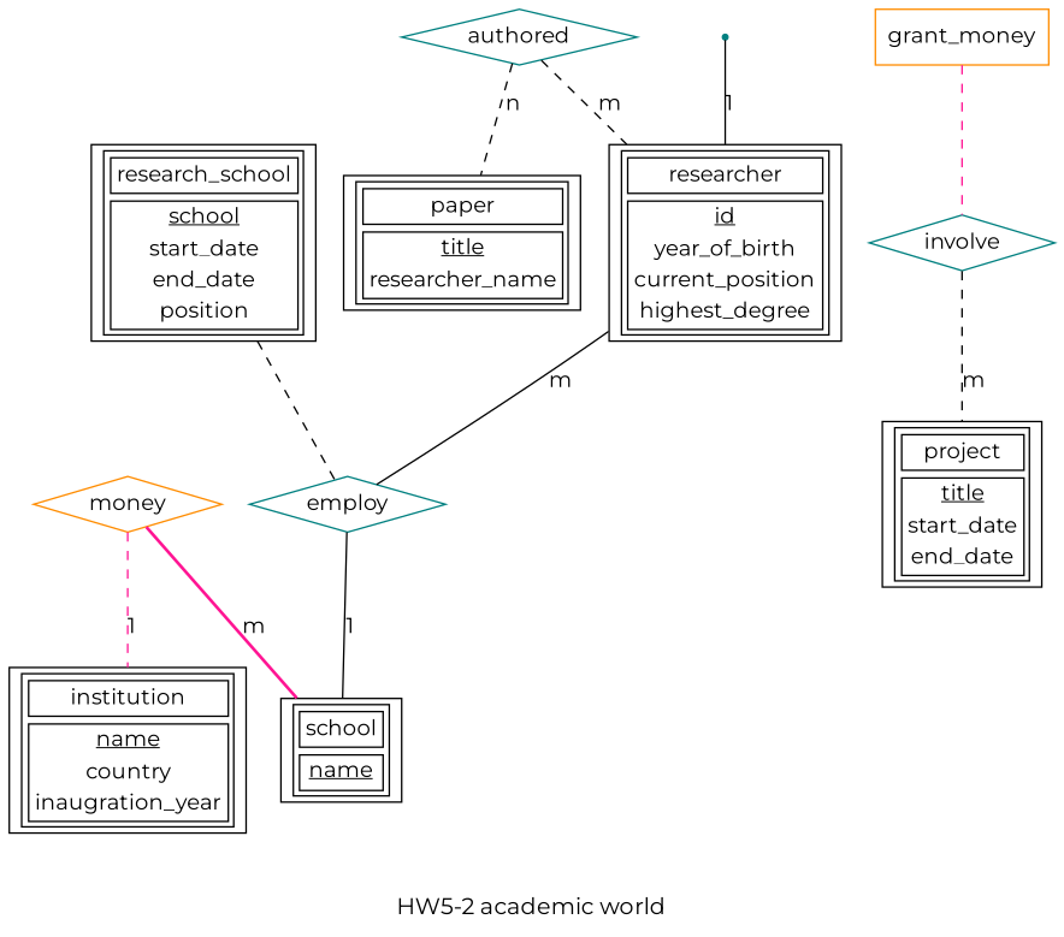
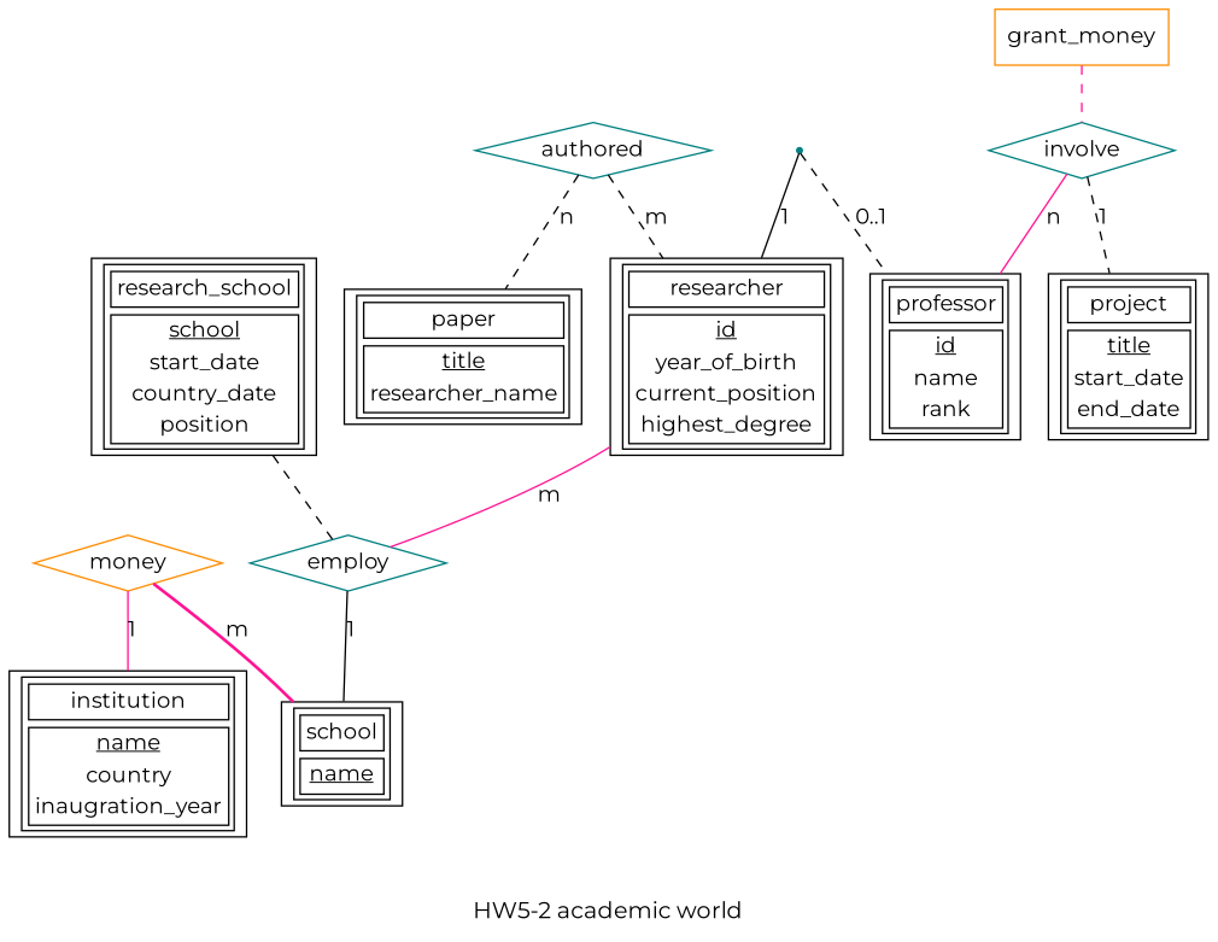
  graph {
    fontname=Montserrat
    fontsize=15
    label="\n\nHW5-2 academic world"
    node [fontname=Montserrat shape=record]
    edge [color=black fontname=Montserrat style=dashed]
    n1 [label=<<table border="1" cellborder="0" cellspacing="1"><tr align="center"><td><table border="1" cellborder="0" cellspacing="1"><tr align="center"><td>researcher</td></tr></table></td></tr><tr align="center"><td><table border="1" cellborder="0" cellspacing="1"><tr align="left"><td><u>id</u></td></tr><tr align="left"><td>year_of_birth</td></tr><tr align="left"><td>current_position</td></tr><tr align="left"><td>highest_degree</td></tr></table></td></tr></table>>]
    n2 [color=teal label=employ shape=diamond]
    n3 [label=<<table border="1" cellborder="0" cellspacing="1"><tr align="center"><td><table border="1" cellborder="0" cellspacing="1"><tr align="center"><td>school</td></tr></table></td></tr><tr align="center"><td><table border="1" cellborder="0" cellspacing="1"><tr align="left"><td><u>name</u></td></tr></table></td></tr></table>>]
+   n4 [label=<<table border="1" cellborder="0" cellspacing="1"><tr align="center"><td><table border="1" cellborder="0" cellspacing="1"><tr align="center"><td>professor</td></tr></table></td></tr><tr align="center"><td><table border="1" cellborder="0" cellspacing="1"><tr align="left"><td><u>id</u></td></tr><tr align="left"><td>name</td></tr><tr align="left"><td>rank</td></tr></table></td></tr></table>>]
    n5 [label=<<table border="1" cellborder="0" cellspacing="1"><tr align="center"><td><table border="1" cellborder="0" cellspacing="1"><tr align="center"><td>institution</td></tr></table></td></tr><tr align="center"><td><table border="1" cellborder="0" cellspacing="1"><tr align="left"><td><u>name</u></td></tr><tr align="left"><td>country</td></tr><tr align="left"><td>inaugration_year</td></tr></table></td></tr></table>>]
    n6 [label=<<table border="1" cellborder="0" cellspacing="1"><tr align="center"><td><table border="1" cellborder="0" cellspacing="1"><tr align="center"><td>paper</td></tr></table></td></tr><tr align="center"><td><table border="1" cellborder="0" cellspacing="1"><tr align="left"><td><u>title</u></td></tr><tr align="left"><td>researcher_name</td></tr></table></td></tr></table>>]
    n7 [label=<<table border="1" cellborder="0" cellspacing="1"><tr align="center"><td><table border="1" cellborder="0" cellspacing="1"><tr align="center"><td>project</td></tr></table></td></tr><tr align="center"><td><table border="1" cellborder="0" cellspacing="1"><tr align="left"><td><u>title</u></td></tr><tr align="left"><td>start_date</td></tr><tr align="left"><td>end_date</td></tr></table></td></tr></table>>]
    n8 [color=teal label=involve shape=diamond]
    n9 [color=teal label=authored shape=diamond]
    n10 [color=darkorange label=money shape=diamond]
    n11 [color=teal label=researcher_type_is shape=point]
    n12 [color=darkorange label=grant_money shape=box]
-   n13 [label=<<table border="1" cellborder="0" cellspacing="1"><tr align="center"><td><table border="1" cellborder="0" cellspacing="1"><tr align="center"><td>research_school</td></tr></table></td></tr><tr align="center"><td><table border="1" cellborder="0" cellspacing="1"><tr align="left"><td><u>school</u></td></tr><tr align="left"><td>start_date</td></tr><tr align="left"><td>end_date</td></tr><tr align="left"><td>position</td></tr></table></td></tr></table>> shape=box]
-   n1 -- n2 [label=m style=solid]
+   n13 [label=<<table border="1" cellborder="0" cellspacing="1"><tr align="center"><td><table border="1" cellborder="0" cellspacing="1"><tr align="center"><td>research_school</td></tr></table></td></tr><tr align="center"><td><table border="1" cellborder="0" cellspacing="1"><tr align="left"><td><u>school</u></td></tr><tr align="left"><td>start_date</td></tr><tr align="left"><td>country_date</td></tr><tr align="left"><td>position</td></tr></table></td></tr></table>> shape=box]
+   n1 -- n2 [color=deeppink label=m style=solid]
    n2 -- n3 [label=1 style=solid]
-   n8 -- n7 [label=m]
+   n8 -- n4 [color=deeppink label=n style=solid]
+   n8 -- n7 [label=1]
    n9 -- n1 [label=m]
    n9 -- n6 [label=n]
    n10 -- n3 [color=deeppink label=m style=bold]
-   n10 -- n5 [color=deeppink label=1]
+   n10 -- n5 [color=deeppink label=1 style=solid]
    n11 -- n1 [label=1 style=solid]
+   n11 -- n4 [label="0..1"]
    n12 -- n8 [color=deeppink]
    n13 -- n2
  }
